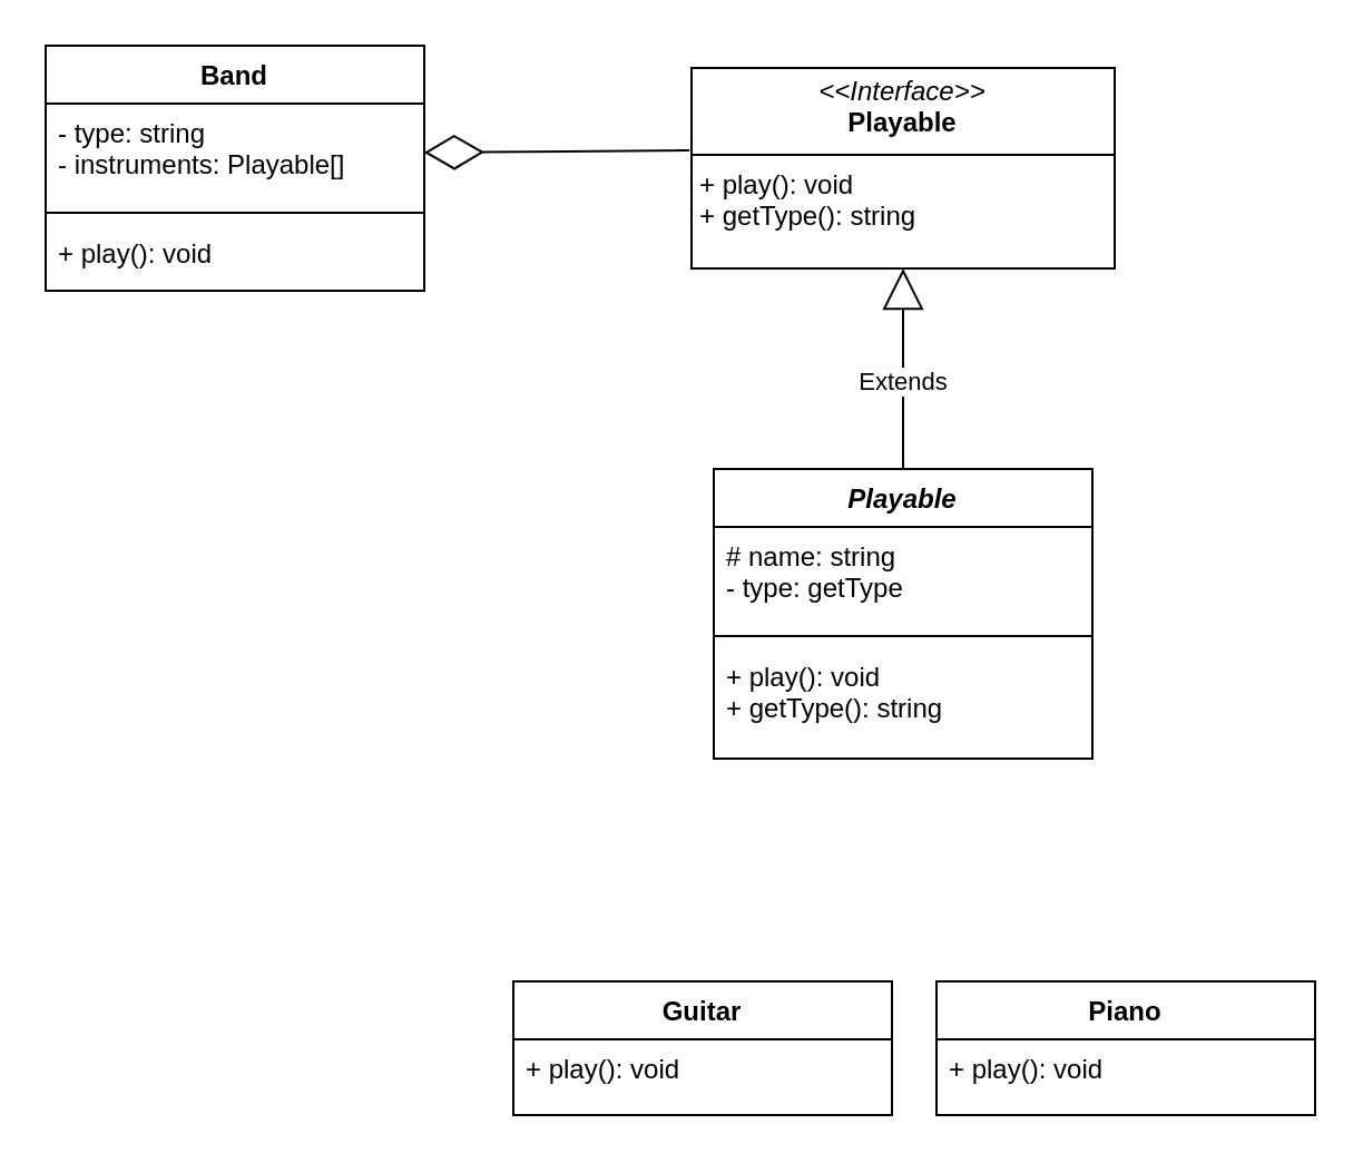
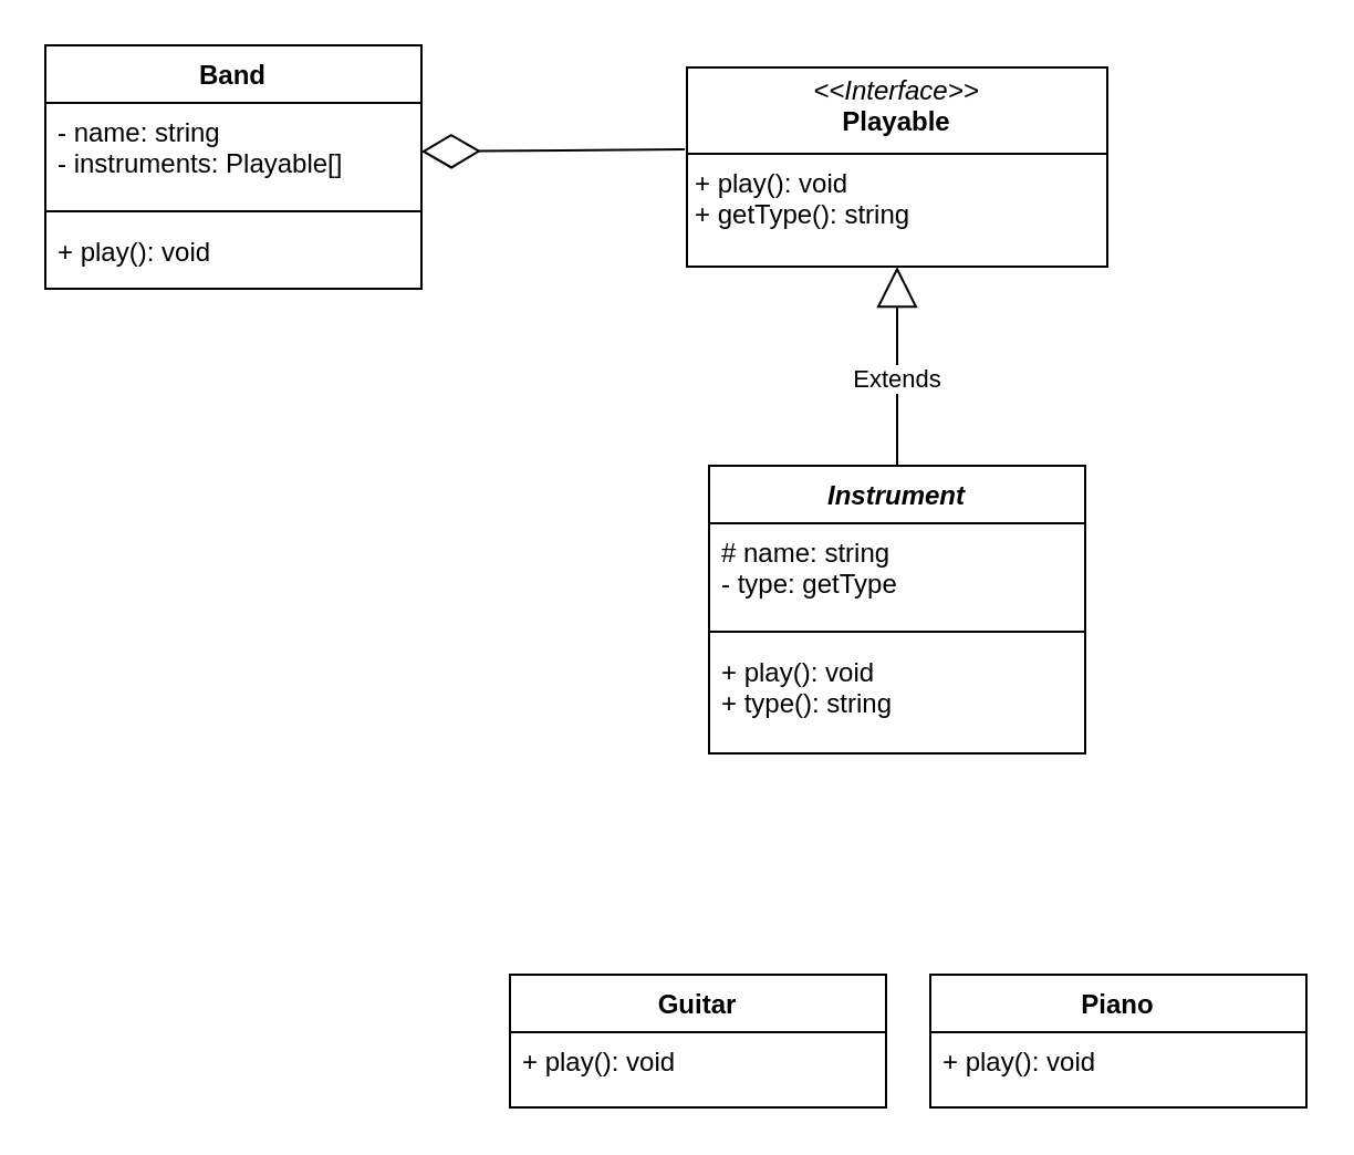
  <mxCell id="0" />
  <mxCell id="1" parent="0" />
  <mxCell id="2" value="&lt;p style=&quot;margin:0px;margin-top:4px;text-align:center;&quot;&gt;&lt;i&gt;&amp;lt;&amp;lt;Interface&amp;gt;&amp;gt;&lt;/i&gt;&lt;br&gt;&lt;b&gt;Playable&lt;/b&gt;&lt;/p&gt;&lt;hr size=&quot;1&quot; style=&quot;border-style:solid;&quot;&gt;&lt;p style=&quot;margin:0px;margin-left:4px;&quot;&gt;+ play(): void&lt;br&gt;+ getType(): string&lt;/p&gt;" style="verticalAlign=top;align=left;overflow=fill;html=1;whiteSpace=wrap;" vertex="1" parent="1"><mxGeometry x="310" y="30" width="190" height="90" as="geometry" /></mxCell>
- <mxCell id="3" value="&lt;i&gt;Playable&lt;/i&gt;" style="swimlane;fontStyle=1;align=center;verticalAlign=top;childLayout=stackLayout;horizontal=1;startSize=26;horizontalStack=0;resizeParent=1;resizeParentMax=0;resizeLast=0;collapsible=1;marginBottom=0;whiteSpace=wrap;html=1;" vertex="1" parent="1"><mxGeometry x="320" y="210" width="170" height="130" as="geometry"><mxRectangle x="375" y="530" width="100" height="30" as="alternateBounds" /></mxGeometry></mxCell>
+ <mxCell id="3" value="&lt;i&gt;Instrument&lt;/i&gt;" style="swimlane;fontStyle=1;align=center;verticalAlign=top;childLayout=stackLayout;horizontal=1;startSize=26;horizontalStack=0;resizeParent=1;resizeParentMax=0;resizeLast=0;collapsible=1;marginBottom=0;whiteSpace=wrap;html=1;" vertex="1" parent="1"><mxGeometry x="320" y="210" width="170" height="130" as="geometry"><mxRectangle x="375" y="530" width="100" height="30" as="alternateBounds" /></mxGeometry></mxCell>
  <mxCell id="4" value="# name: string&lt;div&gt;- type: getType&lt;/div&gt;" style="text;strokeColor=none;fillColor=none;align=left;verticalAlign=top;spacingLeft=4;spacingRight=4;overflow=hidden;rotatable=0;points=[[0,0.5],[1,0.5]];portConstraint=eastwest;whiteSpace=wrap;html=1;" vertex="1" parent="3"><mxGeometry y="26" width="170" height="44" as="geometry" /></mxCell>
  <mxCell id="5" value="" style="line;strokeWidth=1;fillColor=none;align=left;verticalAlign=middle;spacingTop=-1;spacingLeft=3;spacingRight=3;rotatable=0;labelPosition=right;points=[];portConstraint=eastwest;strokeColor=inherit;" vertex="1" parent="3"><mxGeometry y="70" width="170" height="10" as="geometry" /></mxCell>
- <mxCell id="6" value="+ play(): void&lt;div&gt;+ getType(): string&lt;/div&gt;" style="text;strokeColor=none;fillColor=none;align=left;verticalAlign=top;spacingLeft=4;spacingRight=4;overflow=hidden;rotatable=0;points=[[0,0.5],[1,0.5]];portConstraint=eastwest;whiteSpace=wrap;html=1;" vertex="1" parent="3"><mxGeometry y="80" width="170" height="50" as="geometry" /></mxCell>
+ <mxCell id="6" value="+ play(): void&lt;div&gt;+ type(): string&lt;/div&gt;" style="text;strokeColor=none;fillColor=none;align=left;verticalAlign=top;spacingLeft=4;spacingRight=4;overflow=hidden;rotatable=0;points=[[0,0.5],[1,0.5]];portConstraint=eastwest;whiteSpace=wrap;html=1;" vertex="1" parent="3"><mxGeometry y="80" width="170" height="50" as="geometry" /></mxCell>
  <mxCell id="7" value="Extends" style="html=1;verticalAlign=bottom;endArrow=block;curved=0;rounded=0;strokeColor=default;endFill=0;exitX=0.5;exitY=0;exitDx=0;exitDy=0;entryX=0.5;entryY=1;entryDx=0;entryDy=0;endSize=16;startSize=16;" edge="1" parent="1" source="3" target="2"><mxGeometry x="-0.333" width="80" relative="1" as="geometry"><mxPoint x="240" y="120" as="sourcePoint" /><mxPoint x="320" y="120" as="targetPoint" /><mxPoint as="offset" /></mxGeometry></mxCell>
  <mxCell id="8" value="Guitar" style="swimlane;fontStyle=1;align=center;verticalAlign=top;childLayout=stackLayout;horizontal=1;startSize=26;horizontalStack=0;resizeParent=1;resizeParentMax=0;resizeLast=0;collapsible=1;marginBottom=0;whiteSpace=wrap;html=1;" vertex="1" parent="1"><mxGeometry x="230" y="440" width="170" height="60" as="geometry"><mxRectangle x="375" y="530" width="100" height="30" as="alternateBounds" /></mxGeometry></mxCell>
  <mxCell id="9" value="+ play(): void" style="text;strokeColor=none;fillColor=none;align=left;verticalAlign=top;spacingLeft=4;spacingRight=4;overflow=hidden;rotatable=0;points=[[0,0.5],[1,0.5]];portConstraint=eastwest;whiteSpace=wrap;html=1;" vertex="1" parent="8"><mxGeometry y="26" width="170" height="34" as="geometry" /></mxCell>
  <mxCell id="10" value="Piano" style="swimlane;fontStyle=1;align=center;verticalAlign=top;childLayout=stackLayout;horizontal=1;startSize=26;horizontalStack=0;resizeParent=1;resizeParentMax=0;resizeLast=0;collapsible=1;marginBottom=0;whiteSpace=wrap;html=1;" vertex="1" parent="1"><mxGeometry x="420" y="440" width="170" height="60" as="geometry"><mxRectangle x="375" y="530" width="100" height="30" as="alternateBounds" /></mxGeometry></mxCell>
  <mxCell id="11" value="+ play(): void" style="text;strokeColor=none;fillColor=none;align=left;verticalAlign=top;spacingLeft=4;spacingRight=4;overflow=hidden;rotatable=0;points=[[0,0.5],[1,0.5]];portConstraint=eastwest;whiteSpace=wrap;html=1;" vertex="1" parent="10"><mxGeometry y="26" width="170" height="34" as="geometry" /></mxCell>
  <mxCell id="12" value="Band" style="swimlane;fontStyle=1;align=center;verticalAlign=top;childLayout=stackLayout;horizontal=1;startSize=26;horizontalStack=0;resizeParent=1;resizeParentMax=0;resizeLast=0;collapsible=1;marginBottom=0;whiteSpace=wrap;html=1;" vertex="1" parent="1"><mxGeometry x="20" y="20" width="170" height="110" as="geometry"><mxRectangle x="375" y="530" width="100" height="30" as="alternateBounds" /></mxGeometry></mxCell>
- <mxCell id="13" value="- type: string&lt;div&gt;- instruments: Playable[]&lt;/div&gt;" style="text;strokeColor=none;fillColor=none;align=left;verticalAlign=top;spacingLeft=4;spacingRight=4;overflow=hidden;rotatable=0;points=[[0,0.5],[1,0.5]];portConstraint=eastwest;whiteSpace=wrap;html=1;" vertex="1" parent="12"><mxGeometry y="26" width="170" height="44" as="geometry" /></mxCell>
+ <mxCell id="13" value="- name: string&lt;div&gt;- instruments: Playable[]&lt;/div&gt;" style="text;strokeColor=none;fillColor=none;align=left;verticalAlign=top;spacingLeft=4;spacingRight=4;overflow=hidden;rotatable=0;points=[[0,0.5],[1,0.5]];portConstraint=eastwest;whiteSpace=wrap;html=1;" vertex="1" parent="12"><mxGeometry y="26" width="170" height="44" as="geometry" /></mxCell>
  <mxCell id="14" value="" style="line;strokeWidth=1;fillColor=none;align=left;verticalAlign=middle;spacingTop=-1;spacingLeft=3;spacingRight=3;rotatable=0;labelPosition=right;points=[];portConstraint=eastwest;strokeColor=inherit;" vertex="1" parent="12"><mxGeometry y="70" width="170" height="10" as="geometry" /></mxCell>
  <mxCell id="15" value="+ play(): void" style="text;strokeColor=none;fillColor=none;align=left;verticalAlign=top;spacingLeft=4;spacingRight=4;overflow=hidden;rotatable=0;points=[[0,0.5],[1,0.5]];portConstraint=eastwest;whiteSpace=wrap;html=1;" vertex="1" parent="12"><mxGeometry y="80" width="170" height="30" as="geometry" /></mxCell>
  <mxCell id="16" value="" style="endArrow=diamondThin;endFill=0;endSize=24;html=1;rounded=0;entryX=1;entryY=0.5;entryDx=0;entryDy=0;exitX=-0.005;exitY=0.411;exitDx=0;exitDy=0;exitPerimeter=0;" edge="1" parent="1" source="2" target="13"><mxGeometry width="160" relative="1" as="geometry"><mxPoint x="200" y="310" as="sourcePoint" /><mxPoint x="360" y="310" as="targetPoint" /></mxGeometry></mxCell>
